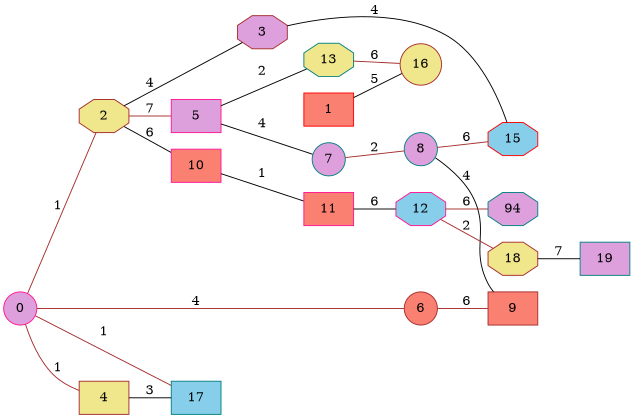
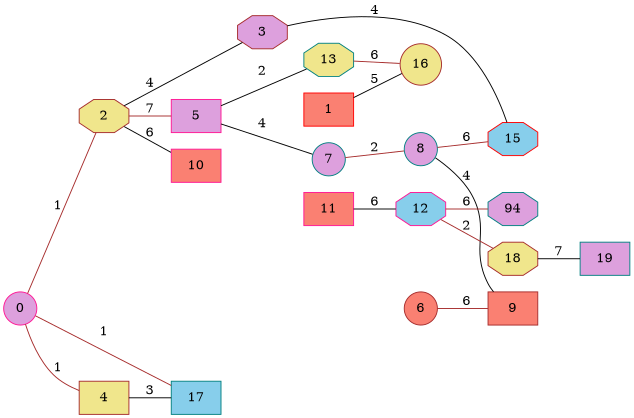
  graph {
    rankdir=LR
    node [color=brown fillcolor=plum habit=8 shape=box style=filled x=7 y=6]
    edge [color=brown weight=6]
    0 [color=deeppink shape=circle x=8 y=8]
    2 [fillcolor=khaki habit=3 shape=octagon]
    4 [fillcolor=khaki habit=9 y=10]
    6 [fillcolor=salmon habit=7 shape=circle x=9 y=7]
    17 [color=teal fillcolor=skyblue habit=4 y=9]
    1 [color=red fillcolor=salmon habit=3 x=8 y=9]
    16 [fillcolor=khaki habit=12 shape=circle x=10 y=10]
    3 [base=2 habit=7 shape=octagon y=3]
    5 [color=deeppink habit=1 x=9 y=5]
    10 [color=deeppink fillcolor=salmon x=6]
    9 [base=1 fillcolor=salmon habit=3 x=10 y=4]
    15 [color=red fillcolor=skyblue habit=7 shape=octagon x=8 y=1]
    7 [color=teal shape=circle x=9 y=3]
    13 [color=teal fillcolor=khaki habit=2 shape=octagon x=10 y=7]
    11 [color=deeppink fillcolor=salmon habit=10 x=5]
    8 [color=teal shape=circle x=10 y=1]
    12 [color=deeppink fillcolor=skyblue habit=9 shape=octagon x=3 y=5]
    n18 [color=teal habit=12 label=94 shape=octagon x=2 y=3]
    18 [fillcolor=khaki habit=7 shape=octagon x=2 y=7]
    19 [color=teal habit=5 x=1 y=8]
    0 -- 2 [label=1 weight=1]
    0 -- 4 [label=1 weight=1]
-   0 -- 6 [label=4 weight=4]
    0 -- 17 [label=1 weight=1]
    2 -- 3 [color=black label=4 weight=4]
    2 -- 5 [label=7 weight=7]
    2 -- 10 [color=black label=6]
    4 -- 17 [color=black label=3 weight=3]
    6 -- 9 [label=6]
    1 -- 16 [color=black label=5 weight=5]
    3 -- 15 [color=black label=4 weight=4]
    5 -- 7 [color=black label=4 weight=4]
    5 -- 13 [color=black label=2 weight=2]
-   10 -- 11 [color=black label=1 weight=1]
    7 -- 8 [label=2 weight=2]
    13 -- 16 [label=6]
    11 -- 12 [color=black label=6]
    8 -- 9 [color=black label=4 weight=4]
    8 -- 15 [label=6]
    12 -- n18 [label=6]
    12 -- 18 [label=2 weight=2]
    18 -- 19 [color=black label=7 weight=7]
  }
